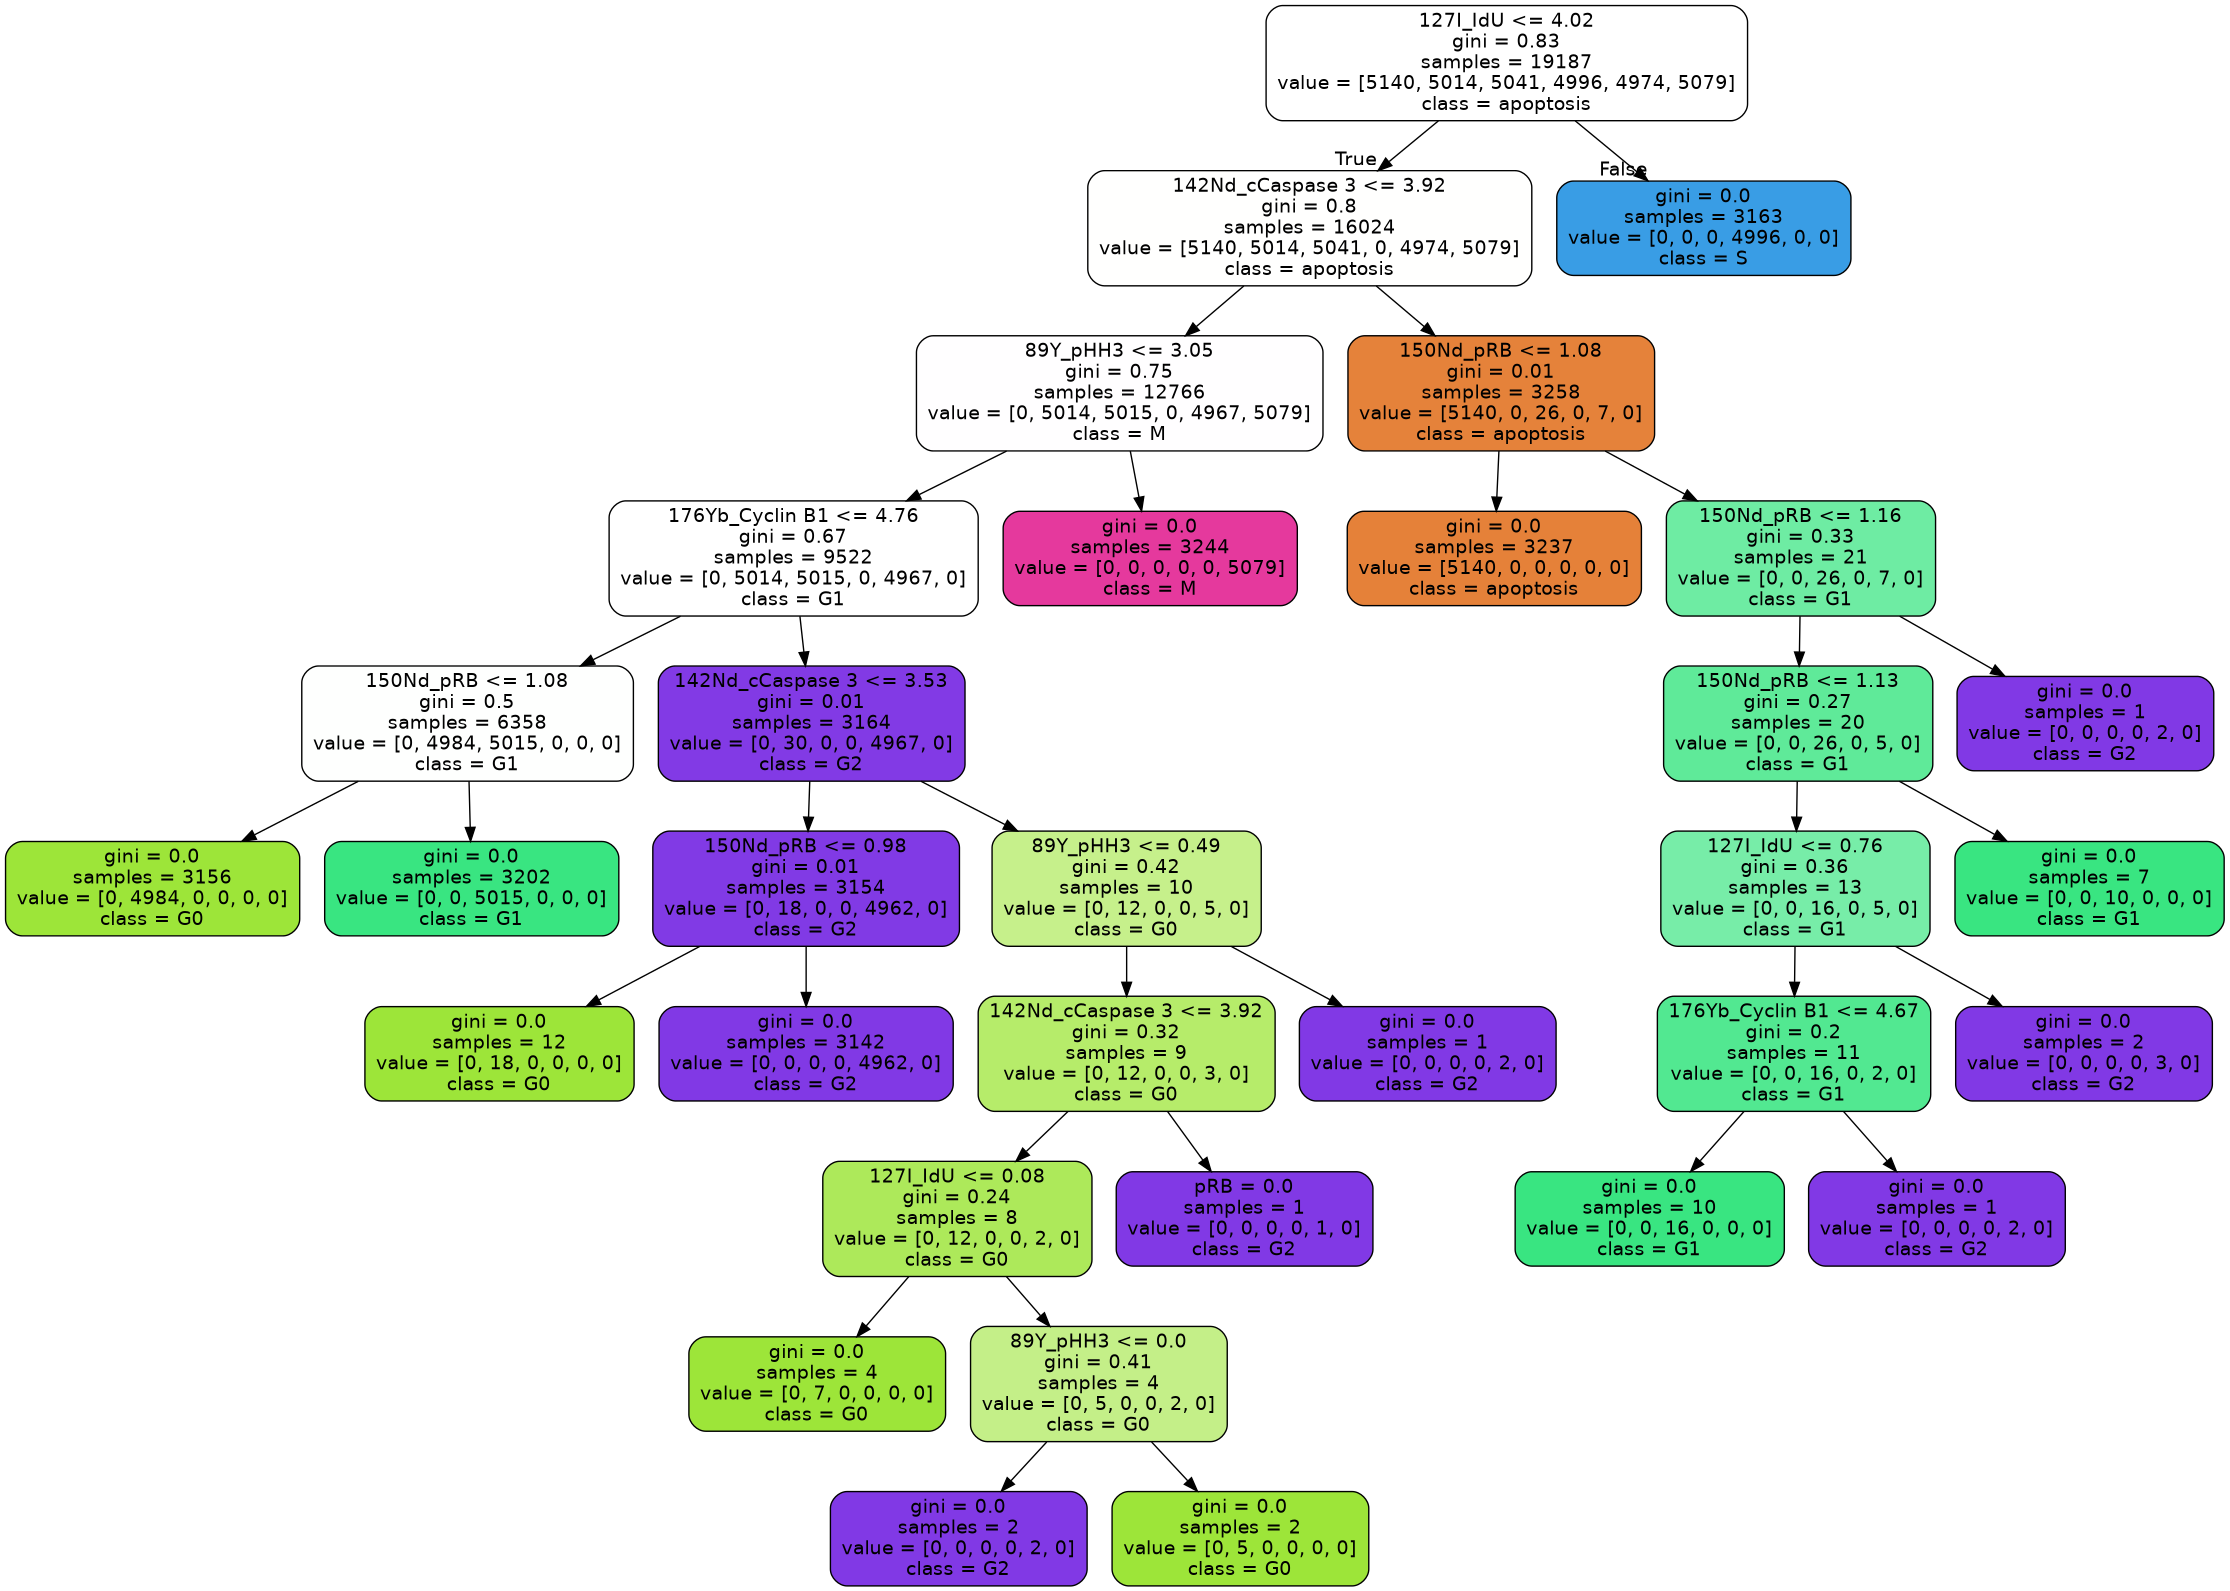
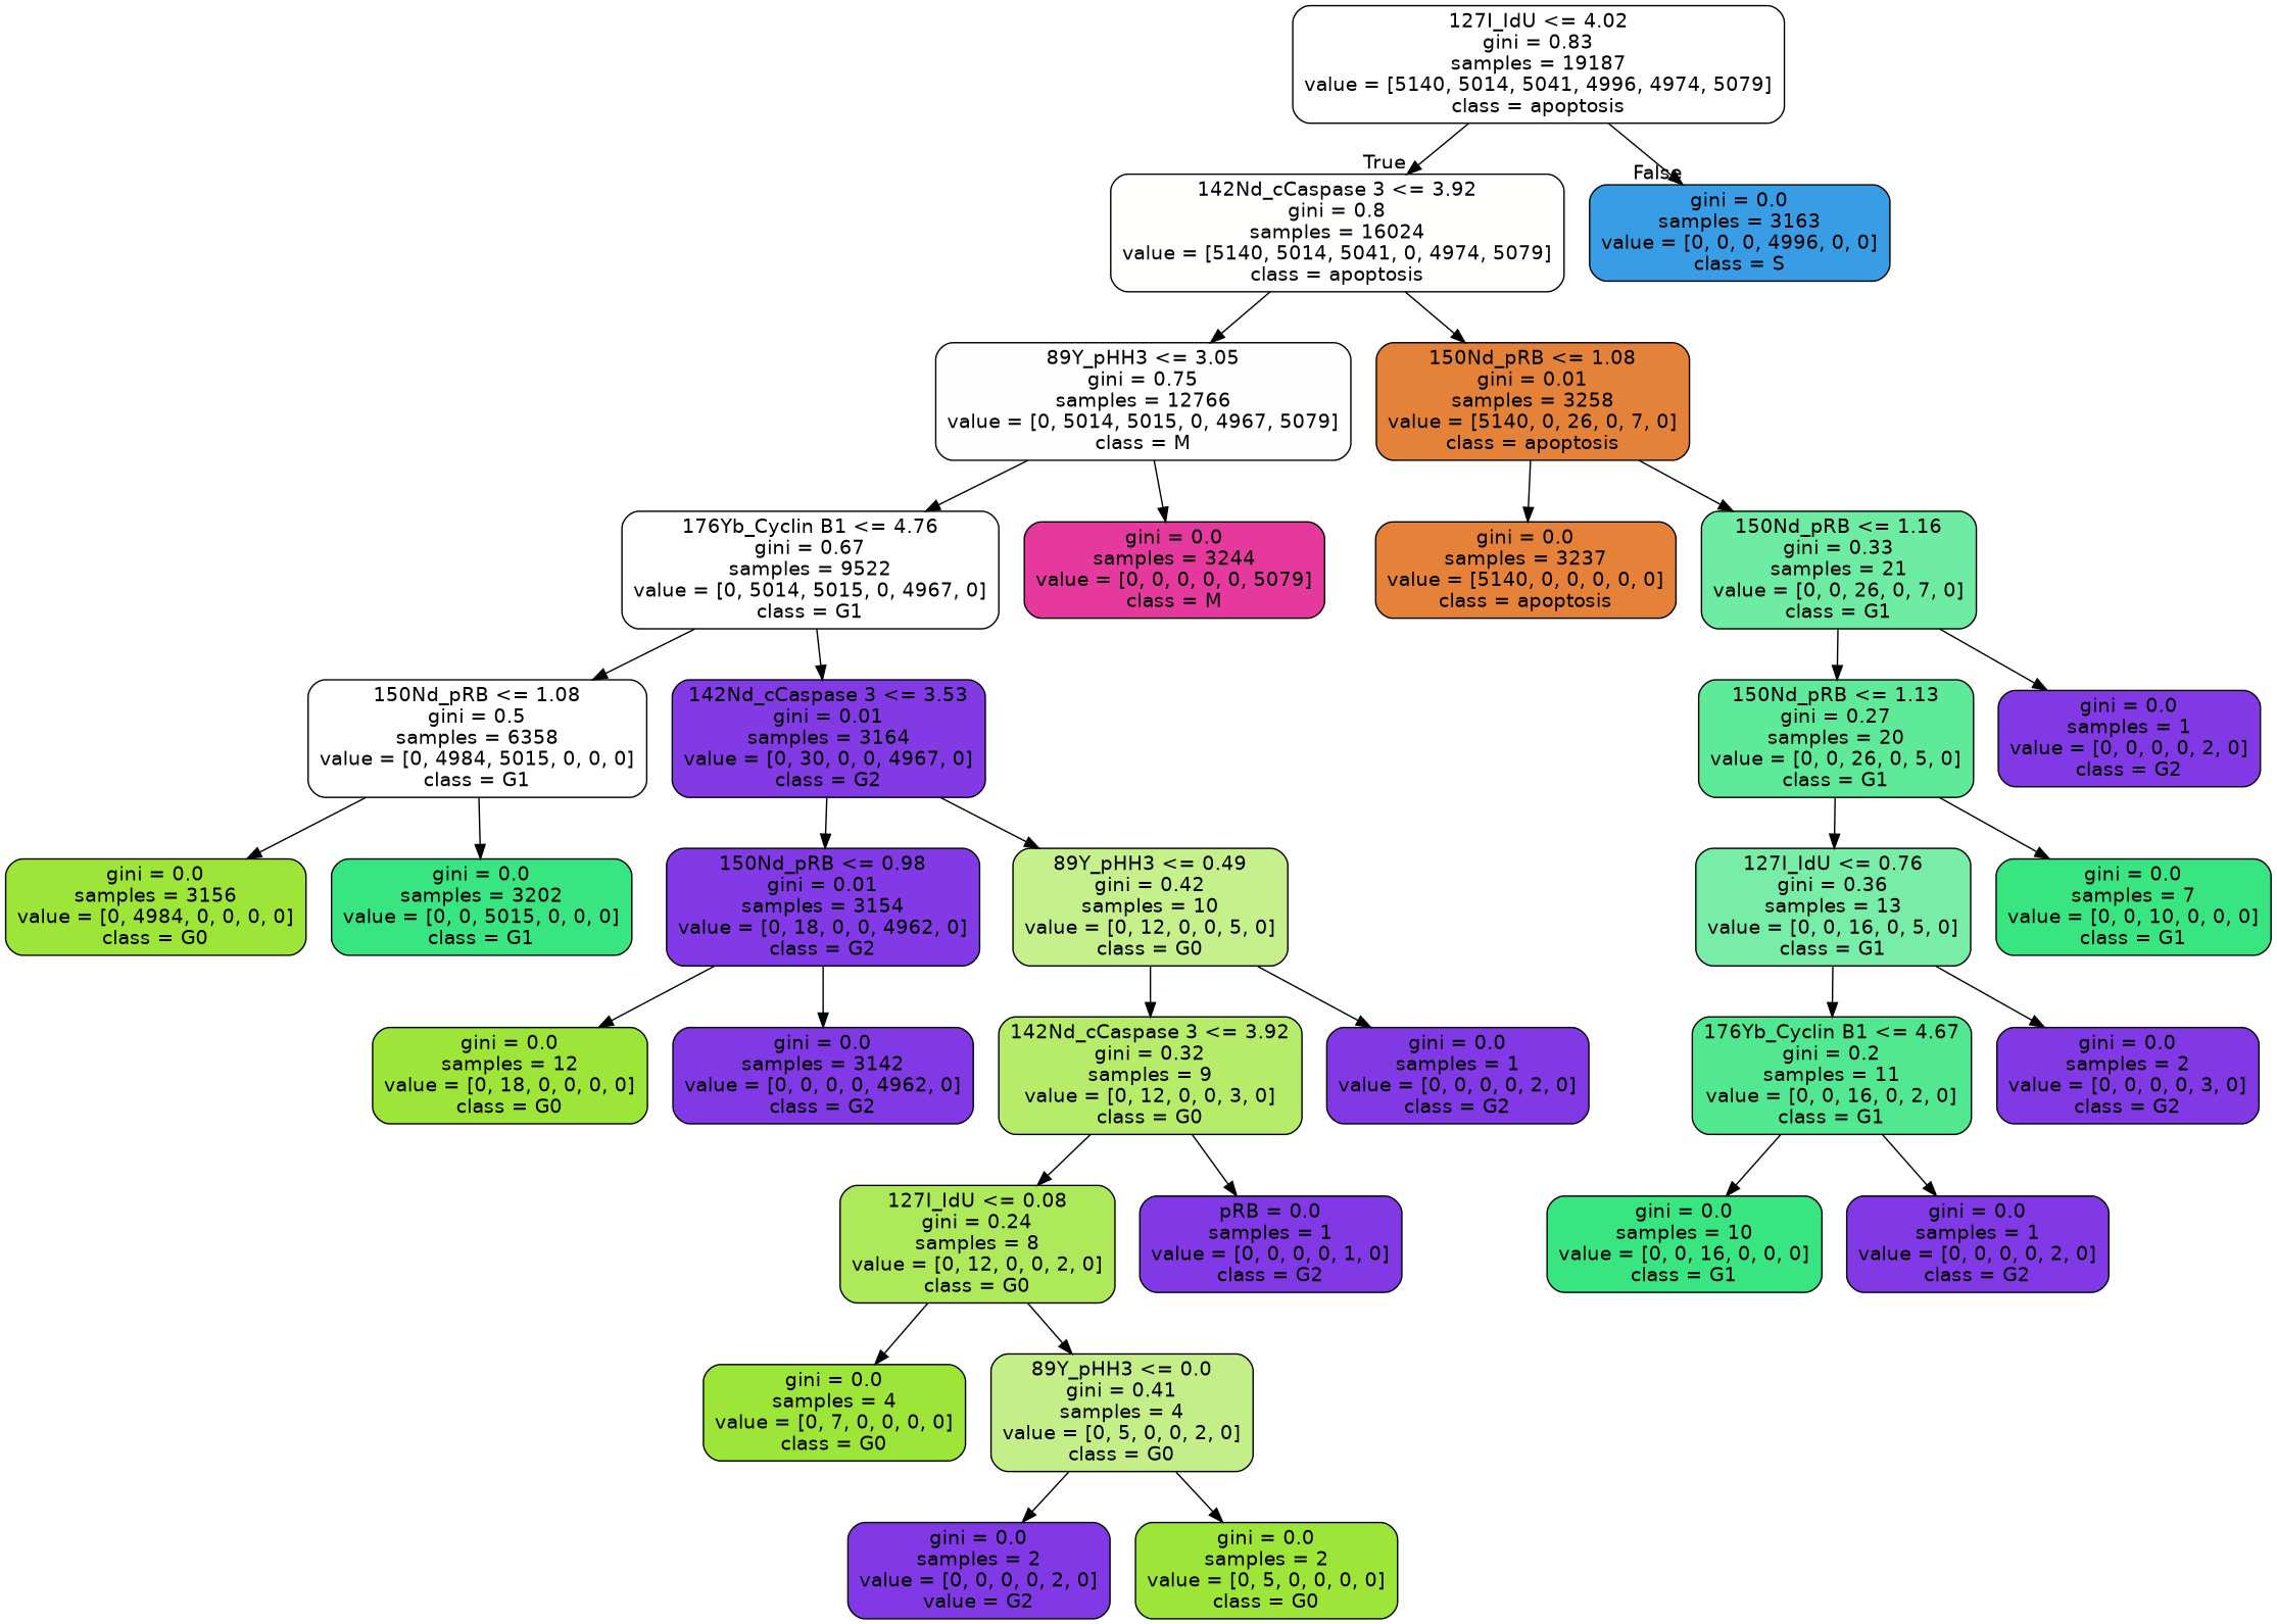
  digraph {
    node [color=black fillcolor="#8139e5" fontname=helvetica shape=box style="filled, rounded"]
    edge [fontname=helvetica]
    n1 [fillcolor="#ffffff" label="127I_IdU <= 4.02\ngini = 0.83\nsamples = 19187\nvalue = [5140, 5014, 5041, 4996, 4974, 5079]\nclass = apoptosis"]
    n2 [fillcolor="#fffffe" label="142Nd_cCaspase 3 <= 3.92\ngini = 0.8\nsamples = 16024\nvalue = [5140, 5014, 5041, 0, 4974, 5079]\nclass = apoptosis"]
    n3 [fillcolor="#399de5" label="gini = 0.0\nsamples = 3163\nvalue = [0, 0, 0, 4996, 0, 0]\nclass = S"]
    n4 [fillcolor="#fffeff" label="89Y_pHH3 <= 3.05\ngini = 0.75\nsamples = 12766\nvalue = [0, 5014, 5015, 0, 4967, 5079]\nclass = M"]
    n5 [fillcolor="#e5823a" label="150Nd_pRB <= 1.08\ngini = 0.01\nsamples = 3258\nvalue = [5140, 0, 26, 0, 7, 0]\nclass = apoptosis"]
    n6 [fillcolor="#ffffff" label="176Yb_Cyclin B1 <= 4.76\ngini = 0.67\nsamples = 9522\nvalue = [0, 5014, 5015, 0, 4967, 0]\nclass = G1"]
    n7 [fillcolor="#e5399d" label="gini = 0.0\nsamples = 3244\nvalue = [0, 0, 0, 0, 0, 5079]\nclass = M"]
    n8 [fillcolor="#e58139" label="gini = 0.0\nsamples = 3237\nvalue = [5140, 0, 0, 0, 0, 0]\nclass = apoptosis"]
    n9 [fillcolor="#6eeca3" label="150Nd_pRB <= 1.16\ngini = 0.33\nsamples = 21\nvalue = [0, 0, 26, 0, 7, 0]\nclass = G1"]
    n10 [fillcolor="#fefffe" label="150Nd_pRB <= 1.08\ngini = 0.5\nsamples = 6358\nvalue = [0, 4984, 5015, 0, 0, 0]\nclass = G1"]
    n11 [fillcolor="#823ae5" label="142Nd_cCaspase 3 <= 3.53\ngini = 0.01\nsamples = 3164\nvalue = [0, 30, 0, 0, 4967, 0]\nclass = G2"]
    n12 [fillcolor="#9de539" label="gini = 0.0\nsamples = 3156\nvalue = [0, 4984, 0, 0, 0, 0]\nclass = G0"]
    n13 [fillcolor="#39e581" label="gini = 0.0\nsamples = 3202\nvalue = [0, 0, 5015, 0, 0, 0]\nclass = G1"]
    n14 [fillcolor="#813ae5" label="150Nd_pRB <= 0.98\ngini = 0.01\nsamples = 3154\nvalue = [0, 18, 0, 0, 4962, 0]\nclass = G2"]
    n15 [fillcolor="#c6f08b" label="89Y_pHH3 <= 0.49\ngini = 0.42\nsamples = 10\nvalue = [0, 12, 0, 0, 5, 0]\nclass = G0"]
    n16 [fillcolor="#9de539" label="gini = 0.0\nsamples = 12\nvalue = [0, 18, 0, 0, 0, 0]\nclass = G0"]
    n17 [label="gini = 0.0\nsamples = 3142\nvalue = [0, 0, 0, 0, 4962, 0]\nclass = G2"]
    n18 [fillcolor="#b6ec6a" label="142Nd_cCaspase 3 <= 3.92\ngini = 0.32\nsamples = 9\nvalue = [0, 12, 0, 0, 3, 0]\nclass = G0"]
    n19 [label="gini = 0.0\nsamples = 1\nvalue = [0, 0, 0, 0, 2, 0]\nclass = G2"]
    n20 [fillcolor="#ade95a" label="127I_IdU <= 0.08\ngini = 0.24\nsamples = 8\nvalue = [0, 12, 0, 0, 2, 0]\nclass = G0"]
    n21 [label="pRB = 0.0\nsamples = 1\nvalue = [0, 0, 0, 0, 1, 0]\nclass = G2"]
    n22 [fillcolor="#9de539" label="gini = 0.0\nsamples = 4\nvalue = [0, 7, 0, 0, 0, 0]\nclass = G0"]
    n23 [fillcolor="#c4ef88" label="89Y_pHH3 <= 0.0\ngini = 0.41\nsamples = 4\nvalue = [0, 5, 0, 0, 2, 0]\nclass = G0"]
-   n24 [label="gini = 0.0\nsamples = 2\nvalue = [0, 0, 0, 0, 2, 0]\nclass = G2"]
+   n24 [label="gini = 0.0\nsamples = 2\nvalue = [0, 0, 0, 0, 2, 0]\nvalue = G2"]
    n25 [fillcolor="#9de539" label="gini = 0.0\nsamples = 2\nvalue = [0, 5, 0, 0, 0, 0]\nclass = G0"]
    n26 [fillcolor="#5fea99" label="150Nd_pRB <= 1.13\ngini = 0.27\nsamples = 20\nvalue = [0, 0, 26, 0, 5, 0]\nclass = G1"]
    n27 [label="gini = 0.0\nsamples = 1\nvalue = [0, 0, 0, 0, 2, 0]\nclass = G2"]
    n28 [fillcolor="#77eda8" label="127I_IdU <= 0.76\ngini = 0.36\nsamples = 13\nvalue = [0, 0, 16, 0, 5, 0]\nclass = G1"]
    n29 [fillcolor="#39e581" label="gini = 0.0\nsamples = 7\nvalue = [0, 0, 10, 0, 0, 0]\nclass = G1"]
    n30 [fillcolor="#52e891" label="176Yb_Cyclin B1 <= 4.67\ngini = 0.2\nsamples = 11\nvalue = [0, 0, 16, 0, 2, 0]\nclass = G1"]
    n31 [label="gini = 0.0\nsamples = 2\nvalue = [0, 0, 0, 0, 3, 0]\nclass = G2"]
    n32 [fillcolor="#39e581" label="gini = 0.0\nsamples = 10\nvalue = [0, 0, 16, 0, 0, 0]\nclass = G1"]
    n33 [label="gini = 0.0\nsamples = 1\nvalue = [0, 0, 0, 0, 2, 0]\nclass = G2"]
    n1 -> n2 [headlabel=True labelangle=45 labeldistance=2.5]
    n1 -> n3 [headlabel=False labelangle=-45 labeldistance=2.5]
    n2 -> n4
    n2 -> n5
    n4 -> n6
    n4 -> n7
    n5 -> n8
    n5 -> n9
    n6 -> n10
    n6 -> n11
    n9 -> n26
    n9 -> n27
    n10 -> n12
    n10 -> n13
    n11 -> n14
    n11 -> n15
    n14 -> n16
    n14 -> n17
    n15 -> n18
    n15 -> n19
    n18 -> n20
    n18 -> n21
    n20 -> n22
    n20 -> n23
    n23 -> n24
    n23 -> n25
    n26 -> n28
    n26 -> n29
    n28 -> n30
    n28 -> n31
    n30 -> n32
    n30 -> n33
  }
